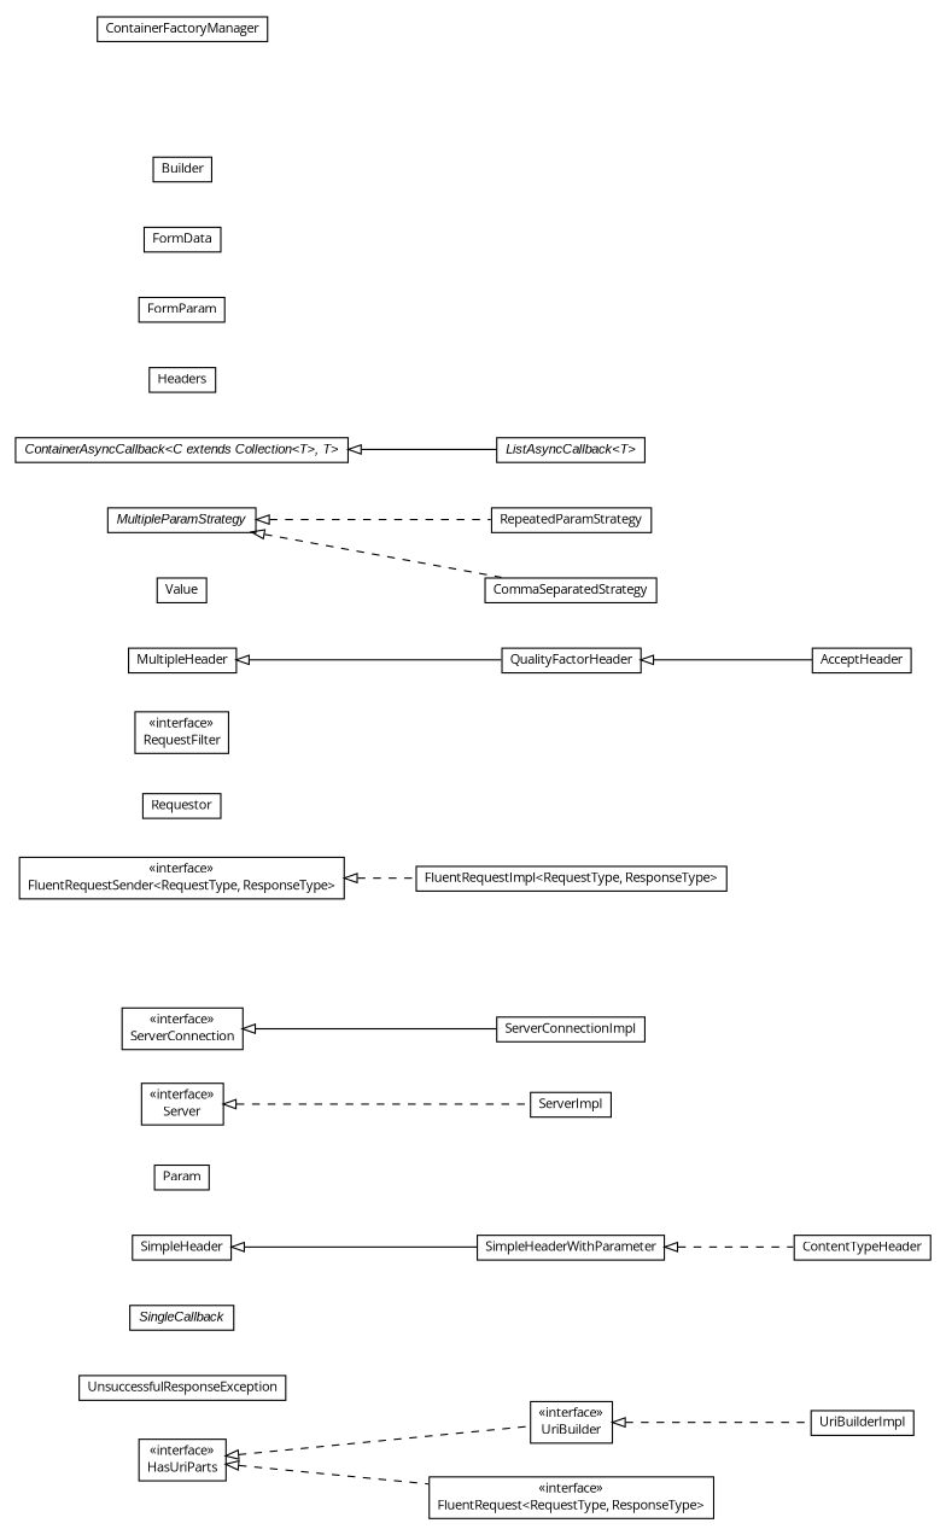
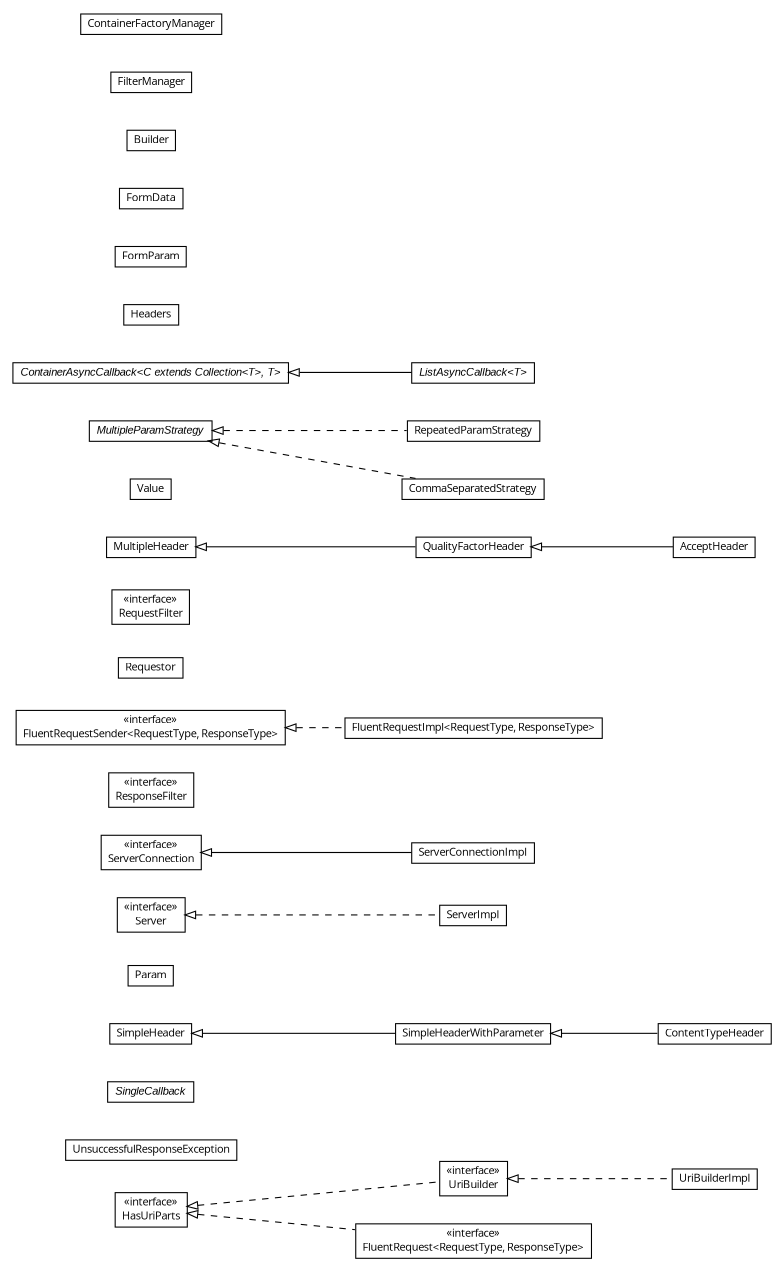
  digraph {
    fontname="Open Sans"
    nodesep=0.25
    rankdir=LR
    ranksep=0.5
    node [fontcolor=black fontname="Open Sans" fontsize=10.0 shape=plaintext]
    edge [arrowtail=empty dir=back fontname="Open Sans" fontsize=10 headport=p labelfontname=arial labelfontsize=10 style=dashed tailport=p]
    n1 [label=<<table title="org.turbogwt.net.http.UriBuilderImpl" border="0" cellborder="1" cellspacing="0" cellpadding="2" port="p" href="./UriBuilderImpl.html"> 		<tr><td><table border="0" cellspacing="0" cellpadding="1"> <tr><td align="center" balign="center"> UriBuilderImpl </td></tr> 		</table></td></tr> 		</table>>]
    n2 [label=<<table title="org.turbogwt.net.http.UriBuilder" border="0" cellborder="1" cellspacing="0" cellpadding="2" port="p" href="./UriBuilder.html"> 		<tr><td><table border="0" cellspacing="0" cellpadding="1"> <tr><td align="center" balign="center"> &#171;interface&#187; </td></tr> <tr><td align="center" balign="center"> UriBuilder </td></tr> 		</table></td></tr> 		</table>>]
    n3 [label=<<table title="org.turbogwt.net.http.UnsuccessfulResponseException" border="0" cellborder="1" cellspacing="0" cellpadding="2" port="p" href="./UnsuccessfulResponseException.html"> 		<tr><td><table border="0" cellspacing="0" cellpadding="1"> <tr><td align="center" balign="center"> UnsuccessfulResponseException </td></tr> 		</table></td></tr> 		</table>>]
    n4 [label=<<table title="org.turbogwt.net.http.SingleCallback" border="0" cellborder="1" cellspacing="0" cellpadding="2" port="p" href="./SingleCallback.html"> 		<tr><td><table border="0" cellspacing="0" cellpadding="1"> <tr><td align="center" balign="center"><font face="arial italic"> SingleCallback </font></td></tr> 		</table></td></tr> 		</table>>]
    n5 [label=<<table title="org.turbogwt.net.http.SimpleHeaderWithParameter" border="0" cellborder="1" cellspacing="0" cellpadding="2" port="p" href="./SimpleHeaderWithParameter.html"> 		<tr><td><table border="0" cellspacing="0" cellpadding="1"> <tr><td align="center" balign="center"> SimpleHeaderWithParameter </td></tr> 		</table></td></tr> 		</table>>]
    n6 [label=<<table title="org.turbogwt.net.http.ContentTypeHeader" border="0" cellborder="1" cellspacing="0" cellpadding="2" port="p" href="./ContentTypeHeader.html"> 		<tr><td><table border="0" cellspacing="0" cellpadding="1"> <tr><td align="center" balign="center"> ContentTypeHeader </td></tr> 		</table></td></tr> 		</table>>]
    n7 [label=<<table title="org.turbogwt.net.http.SimpleHeaderWithParameter.Param" border="0" cellborder="1" cellspacing="0" cellpadding="2" port="p" href="./SimpleHeaderWithParameter.Param.html"> 		<tr><td><table border="0" cellspacing="0" cellpadding="1"> <tr><td align="center" balign="center"> Param </td></tr> 		</table></td></tr> 		</table>>]
    n8 [label=<<table title="org.turbogwt.net.http.SimpleHeader" border="0" cellborder="1" cellspacing="0" cellpadding="2" port="p" href="./SimpleHeader.html"> 		<tr><td><table border="0" cellspacing="0" cellpadding="1"> <tr><td align="center" balign="center"> SimpleHeader </td></tr> 		</table></td></tr> 		</table>>]
    n9 [label=<<table title="org.turbogwt.net.http.ServerImpl" border="0" cellborder="1" cellspacing="0" cellpadding="2" port="p" href="./ServerImpl.html"> 		<tr><td><table border="0" cellspacing="0" cellpadding="1"> <tr><td align="center" balign="center"> ServerImpl </td></tr> 		</table></td></tr> 		</table>>]
    n10 [label=<<table title="org.turbogwt.net.http.ServerConnectionImpl" border="0" cellborder="1" cellspacing="0" cellpadding="2" port="p" href="./ServerConnectionImpl.html"> 		<tr><td><table border="0" cellspacing="0" cellpadding="1"> <tr><td align="center" balign="center"> ServerConnectionImpl </td></tr> 		</table></td></tr> 		</table>>]
    n11 [label=<<table title="org.turbogwt.net.http.ServerConnection" border="0" cellborder="1" cellspacing="0" cellpadding="2" port="p" href="./ServerConnection.html"> 		<tr><td><table border="0" cellspacing="0" cellpadding="1"> <tr><td align="center" balign="center"> &#171;interface&#187; </td></tr> <tr><td align="center" balign="center"> ServerConnection </td></tr> 		</table></td></tr> 		</table>>]
    n12 [label=<<table title="org.turbogwt.net.http.Server" border="0" cellborder="1" cellspacing="0" cellpadding="2" port="p" href="./Server.html"> 		<tr><td><table border="0" cellspacing="0" cellpadding="1"> <tr><td align="center" balign="center"> &#171;interface&#187; </td></tr> <tr><td align="center" balign="center"> Server </td></tr> 		</table></td></tr> 		</table>>]
+   n13 [label=<<table title="org.turbogwt.net.http.ResponseFilter" border="0" cellborder="1" cellspacing="0" cellpadding="2" port="p" href="./ResponseFilter.html"> 		<tr><td><table border="0" cellspacing="0" cellpadding="1"> <tr><td align="center" balign="center"> &#171;interface&#187; </td></tr> <tr><td align="center" balign="center"> ResponseFilter </td></tr> 		</table></td></tr> 		</table>>]
    n14 [label=<<table title="org.turbogwt.net.http.FluentRequestSender" border="0" cellborder="1" cellspacing="0" cellpadding="2" port="p" href="./FluentRequestSender.html"> 		<tr><td><table border="0" cellspacing="0" cellpadding="1"> <tr><td align="center" balign="center"> &#171;interface&#187; </td></tr> <tr><td align="center" balign="center"> FluentRequestSender&lt;RequestType, ResponseType&gt; </td></tr> 		</table></td></tr> 		</table>>]
    n15 [label=<<table title="org.turbogwt.net.http.FluentRequestImpl" border="0" cellborder="1" cellspacing="0" cellpadding="2" port="p" href="./FluentRequestImpl.html"> 		<tr><td><table border="0" cellspacing="0" cellpadding="1"> <tr><td align="center" balign="center"> FluentRequestImpl&lt;RequestType, ResponseType&gt; </td></tr> 		</table></td></tr> 		</table>>]
    n16 [label=<<table title="org.turbogwt.net.http.Requestor" border="0" cellborder="1" cellspacing="0" cellpadding="2" port="p" href="./Requestor.html"> 		<tr><td><table border="0" cellspacing="0" cellpadding="1"> <tr><td align="center" balign="center"> Requestor </td></tr> 		</table></td></tr> 		</table>>]
    n17 [label=<<table title="org.turbogwt.net.http.RequestFilter" border="0" cellborder="1" cellspacing="0" cellpadding="2" port="p" href="./RequestFilter.html"> 		<tr><td><table border="0" cellspacing="0" cellpadding="1"> <tr><td align="center" balign="center"> &#171;interface&#187; </td></tr> <tr><td align="center" balign="center"> RequestFilter </td></tr> 		</table></td></tr> 		</table>>]
    n18 [label=<<table title="org.turbogwt.net.http.QualityFactorHeader" border="0" cellborder="1" cellspacing="0" cellpadding="2" port="p" href="./QualityFactorHeader.html"> 		<tr><td><table border="0" cellspacing="0" cellpadding="1"> <tr><td align="center" balign="center"> QualityFactorHeader </td></tr> 		</table></td></tr> 		</table>>]
    n19 [label=<<table title="org.turbogwt.net.http.AcceptHeader" border="0" cellborder="1" cellspacing="0" cellpadding="2" port="p" href="./AcceptHeader.html"> 		<tr><td><table border="0" cellspacing="0" cellpadding="1"> <tr><td align="center" balign="center"> AcceptHeader </td></tr> 		</table></td></tr> 		</table>>]
    n20 [label=<<table title="org.turbogwt.net.http.QualityFactorHeader.Value" border="0" cellborder="1" cellspacing="0" cellpadding="2" port="p" href="./QualityFactorHeader.Value.html"> 		<tr><td><table border="0" cellspacing="0" cellpadding="1"> <tr><td align="center" balign="center"> Value </td></tr> 		</table></td></tr> 		</table>>]
    n21 [label=<<table title="org.turbogwt.net.http.MultipleParamStrategy" border="0" cellborder="1" cellspacing="0" cellpadding="2" port="p" href="./MultipleParamStrategy.html"> 		<tr><td><table border="0" cellspacing="0" cellpadding="1"> <tr><td align="center" balign="center"><font face="arial italic"> MultipleParamStrategy </font></td></tr> 		</table></td></tr> 		</table>>]
    n22 [label=<<table title="org.turbogwt.net.http.MultipleParamStrategy.RepeatedParamStrategy" border="0" cellborder="1" cellspacing="0" cellpadding="2" port="p" href="./MultipleParamStrategy.RepeatedParamStrategy.html"> 		<tr><td><table border="0" cellspacing="0" cellpadding="1"> <tr><td align="center" balign="center"> RepeatedParamStrategy </td></tr> 		</table></td></tr> 		</table>>]
    n23 [label=<<table title="org.turbogwt.net.http.MultipleParamStrategy.CommaSeparatedStrategy" border="0" cellborder="1" cellspacing="0" cellpadding="2" port="p" href="./MultipleParamStrategy.CommaSeparatedStrategy.html"> 		<tr><td><table border="0" cellspacing="0" cellpadding="1"> <tr><td align="center" balign="center"> CommaSeparatedStrategy </td></tr> 		</table></td></tr> 		</table>>]
    n24 [label=<<table title="org.turbogwt.net.http.MultipleHeader" border="0" cellborder="1" cellspacing="0" cellpadding="2" port="p" href="./MultipleHeader.html"> 		<tr><td><table border="0" cellspacing="0" cellpadding="1"> <tr><td align="center" balign="center"> MultipleHeader </td></tr> 		</table></td></tr> 		</table>>]
    n25 [label=<<table title="org.turbogwt.net.http.ListAsyncCallback" border="0" cellborder="1" cellspacing="0" cellpadding="2" port="p" href="./ListAsyncCallback.html"> 		<tr><td><table border="0" cellspacing="0" cellpadding="1"> <tr><td align="center" balign="center"><font face="arial italic"> ListAsyncCallback&lt;T&gt; </font></td></tr> 		</table></td></tr> 		</table>>]
    n26 [label=<<table title="org.turbogwt.net.http.Headers" border="0" cellborder="1" cellspacing="0" cellpadding="2" port="p" href="./Headers.html"> 		<tr><td><table border="0" cellspacing="0" cellpadding="1"> <tr><td align="center" balign="center"> Headers </td></tr> 		</table></td></tr> 		</table>>]
    n27 [label=<<table title="org.turbogwt.net.http.HasUriParts" border="0" cellborder="1" cellspacing="0" cellpadding="2" port="p" href="./HasUriParts.html"> 		<tr><td><table border="0" cellspacing="0" cellpadding="1"> <tr><td align="center" balign="center"> &#171;interface&#187; </td></tr> <tr><td align="center" balign="center"> HasUriParts </td></tr> 		</table></td></tr> 		</table>>]
    n28 [label=<<table title="org.turbogwt.net.http.FluentRequest" border="0" cellborder="1" cellspacing="0" cellpadding="2" port="p" href="./FluentRequest.html"> 		<tr><td><table border="0" cellspacing="0" cellpadding="1"> <tr><td align="center" balign="center"> &#171;interface&#187; </td></tr> <tr><td align="center" balign="center"> FluentRequest&lt;RequestType, ResponseType&gt; </td></tr> 		</table></td></tr> 		</table>>]
    n29 [label=<<table title="org.turbogwt.net.http.FormParam" border="0" cellborder="1" cellspacing="0" cellpadding="2" port="p" href="./FormParam.html"> 		<tr><td><table border="0" cellspacing="0" cellpadding="1"> <tr><td align="center" balign="center"> FormParam </td></tr> 		</table></td></tr> 		</table>>]
    n30 [label=<<table title="org.turbogwt.net.http.FormData" border="0" cellborder="1" cellspacing="0" cellpadding="2" port="p" href="./FormData.html"> 		<tr><td><table border="0" cellspacing="0" cellpadding="1"> <tr><td align="center" balign="center"> FormData </td></tr> 		</table></td></tr> 		</table>>]
    n31 [label=<<table title="org.turbogwt.net.http.FormData.Builder" border="0" cellborder="1" cellspacing="0" cellpadding="2" port="p" href="./FormData.Builder.html"> 		<tr><td><table border="0" cellspacing="0" cellpadding="1"> <tr><td align="center" balign="center"> Builder </td></tr> 		</table></td></tr> 		</table>>]
+   n32 [label=<<table title="org.turbogwt.net.http.FilterManager" border="0" cellborder="1" cellspacing="0" cellpadding="2" port="p" href="./FilterManager.html"> 		<tr><td><table border="0" cellspacing="0" cellpadding="1"> <tr><td align="center" balign="center"> FilterManager </td></tr> 		</table></td></tr> 		</table>>]
    n33 [label=<<table title="org.turbogwt.net.http.ContainerFactoryManager" border="0" cellborder="1" cellspacing="0" cellpadding="2" port="p" href="./ContainerFactoryManager.html"> 		<tr><td><table border="0" cellspacing="0" cellpadding="1"> <tr><td align="center" balign="center"> ContainerFactoryManager </td></tr> 		</table></td></tr> 		</table>>]
    n34 [label=<<table title="org.turbogwt.net.http.ContainerAsyncCallback" border="0" cellborder="1" cellspacing="0" cellpadding="2" port="p" href="./ContainerAsyncCallback.html"> 		<tr><td><table border="0" cellspacing="0" cellpadding="1"> <tr><td align="center" balign="center"><font face="arial italic"> ContainerAsyncCallback&lt;C extends Collection&lt;T&gt;, T&gt; </font></td></tr> 		</table></td></tr> 		</table>>]
    n2 -> n1
-   n5 -> n6
+   n5 -> n6 [style=""]
    n8 -> n5 [style=""]
    n11 -> n10 [style=solid]
    n12 -> n9
    n14 -> n15
    n18 -> n19 [style=""]
    n21 -> n22
    n21 -> n23
    n24 -> n18 [style=""]
    n27 -> n2
    n27 -> n28
    n34 -> n25 [style=""]
  }
